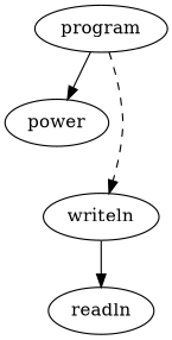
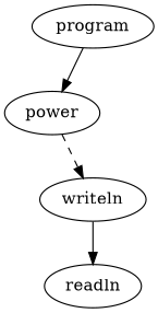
  digraph {
    program
    power
    writeln
    readln
    program -> power
-   program -> writeln [style=dashed]
+   power -> writeln [style=dashed]
    writeln -> readln
  }
